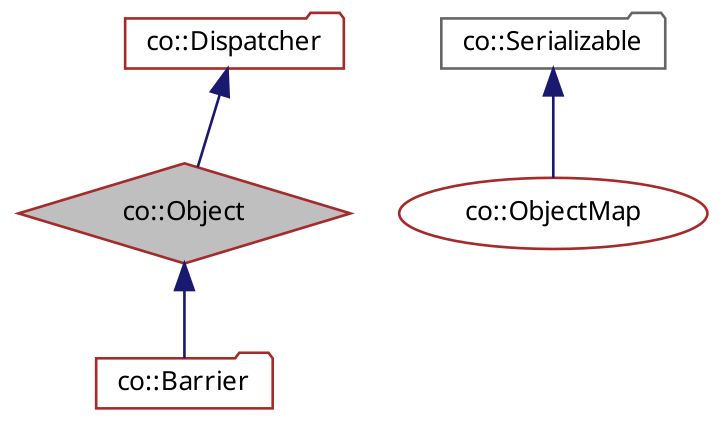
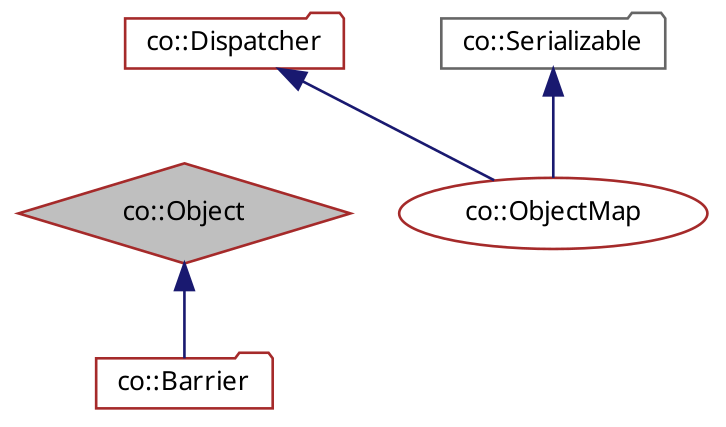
  digraph {
    node [color=brown fillcolor=white fontname=Sans fontsize=10 shape=folder style=filled]
    edge [color=midnightblue dir=back fontname=Sans fontsize=10 labelfontname=Sans labelfontsize=10 style=solid]
    n1 [fillcolor=grey75 fontcolor=black height=0.2 label="co::Object" shape=diamond width=0.4]
    n2 [height=0.2 label="co::Barrier" width=0.4]
    n3 [color=gray40 height=0.2 label="co::Serializable" width=0.4]
    n4 [height=0.2 label="co::ObjectMap" shape=ellipse width=0.4]
    n5 [height=0.2 label="co::Dispatcher" width=0.4]
    n1 -> n2
    n3 -> n4
-   n5 -> n1
+   n5 -> n4
  }
